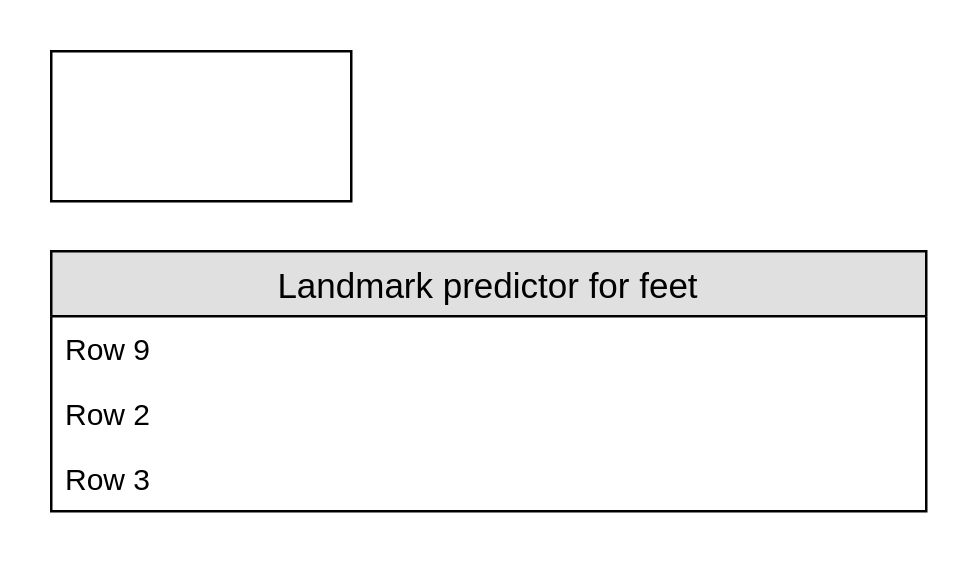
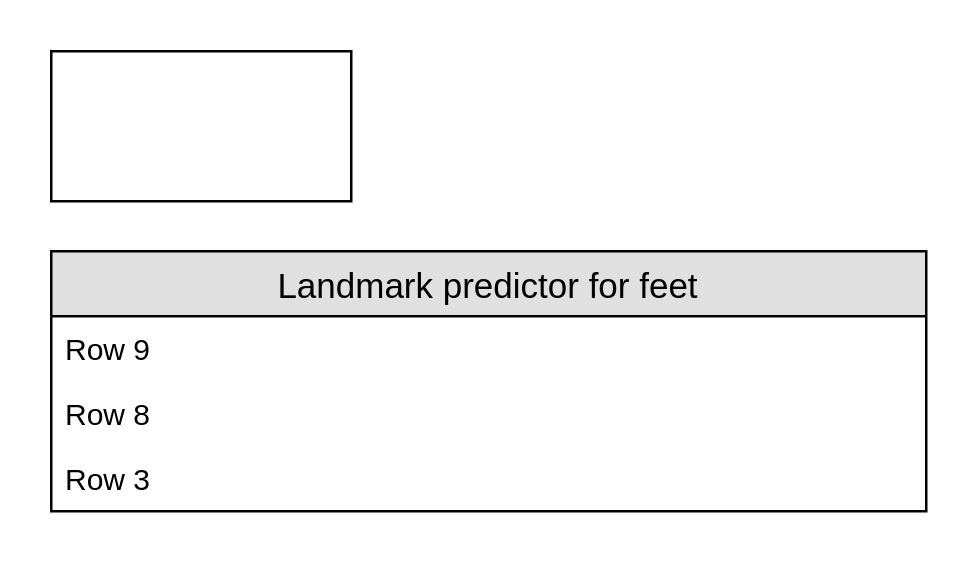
  <mxCell id="0" />
  <mxCell id="1" parent="0" />
  <mxCell id="2" value="" style="rounded=0;whiteSpace=wrap;html=1;" vertex="1" parent="1"><mxGeometry x="20" y="20" width="120" height="60" as="geometry" /></mxCell>
  <mxCell id="3" value="Landmark predictor for feet" style="swimlane;fontStyle=0;childLayout=stackLayout;horizontal=1;startSize=26;fillColor=#e0e0e0;horizontalStack=0;resizeParent=1;resizeParentMax=0;resizeLast=0;collapsible=1;marginBottom=0;swimlaneFillColor=#ffffff;align=center;fontSize=14;" vertex="1" parent="1"><mxGeometry x="20" y="100" width="350" height="104" as="geometry" /></mxCell>
  <mxCell id="4" value="Row 9" style="text;strokeColor=none;fillColor=none;spacingLeft=4;spacingRight=4;overflow=hidden;rotatable=0;points=[[0,0.5],[1,0.5]];portConstraint=eastwest;fontSize=12;" vertex="1" parent="3"><mxGeometry y="26" width="350" height="26" as="geometry" /></mxCell>
- <mxCell id="5" value="Row 2" style="text;strokeColor=none;fillColor=none;spacingLeft=4;spacingRight=4;overflow=hidden;rotatable=0;points=[[0,0.5],[1,0.5]];portConstraint=eastwest;fontSize=12;" vertex="1" parent="3"><mxGeometry y="52" width="350" height="26" as="geometry" /></mxCell>
+ <mxCell id="5" value="Row 8" style="text;strokeColor=none;fillColor=none;spacingLeft=4;spacingRight=4;overflow=hidden;rotatable=0;points=[[0,0.5],[1,0.5]];portConstraint=eastwest;fontSize=12;" vertex="1" parent="3"><mxGeometry y="52" width="350" height="26" as="geometry" /></mxCell>
  <mxCell id="6" value="Row 3" style="text;strokeColor=none;fillColor=none;spacingLeft=4;spacingRight=4;overflow=hidden;rotatable=0;points=[[0,0.5],[1,0.5]];portConstraint=eastwest;fontSize=12;" vertex="1" parent="3"><mxGeometry y="78" width="350" height="26" as="geometry" /></mxCell>
